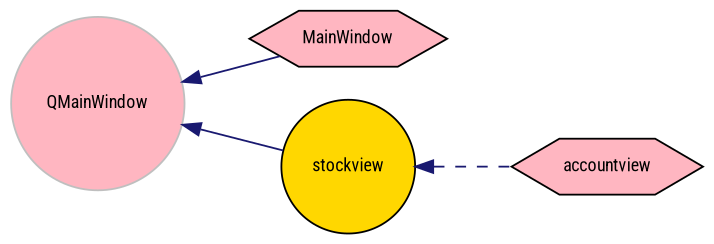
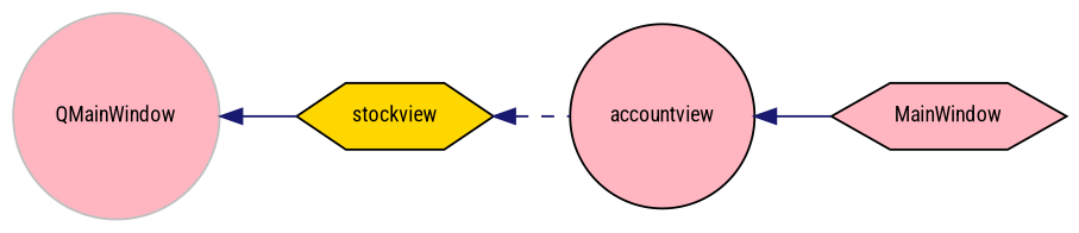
  digraph {
    fontname="Roboto Condensed"
    rankdir=LR
    node [color=black fillcolor=lightpink fontname="Roboto Condensed" fontsize=10 shape=circle style=filled]
    edge [color=midnightblue dir=back fontname="Roboto Condensed" fontsize=10 labelfontname=Helvetica labelfontsize=10 style=solid]
    n1 [color=grey75 height=0.2 label=QMainWindow width=0.4]
    n2 [height=0.2 label=MainWindow shape=hexagon width=0.4]
-   n3 [fillcolor=gold height=0.2 label=stockview width=0.4]
-   n4 [height=0.2 label=accountview shape=hexagon width=0.4]
-   n1 -> n2
+   n3 [fillcolor=gold height=0.2 label=stockview shape=hexagon width=0.4]
+   n4 [height=0.2 label=accountview width=0.4]
+   n4 -> n2
    n1 -> n3
    n3 -> n4 [style=dashed]
  }
